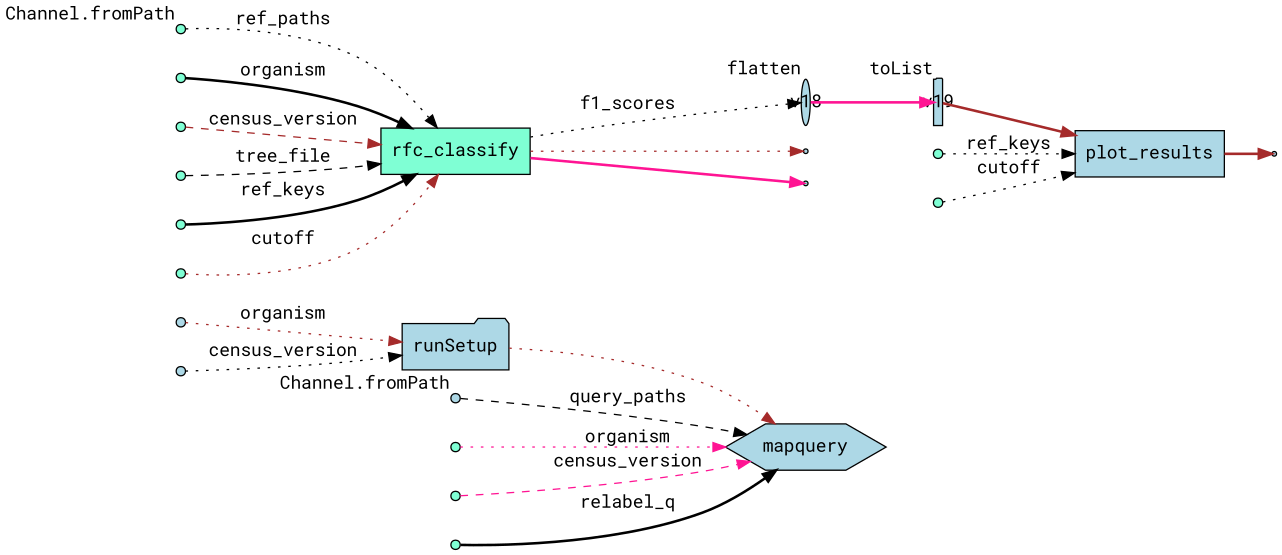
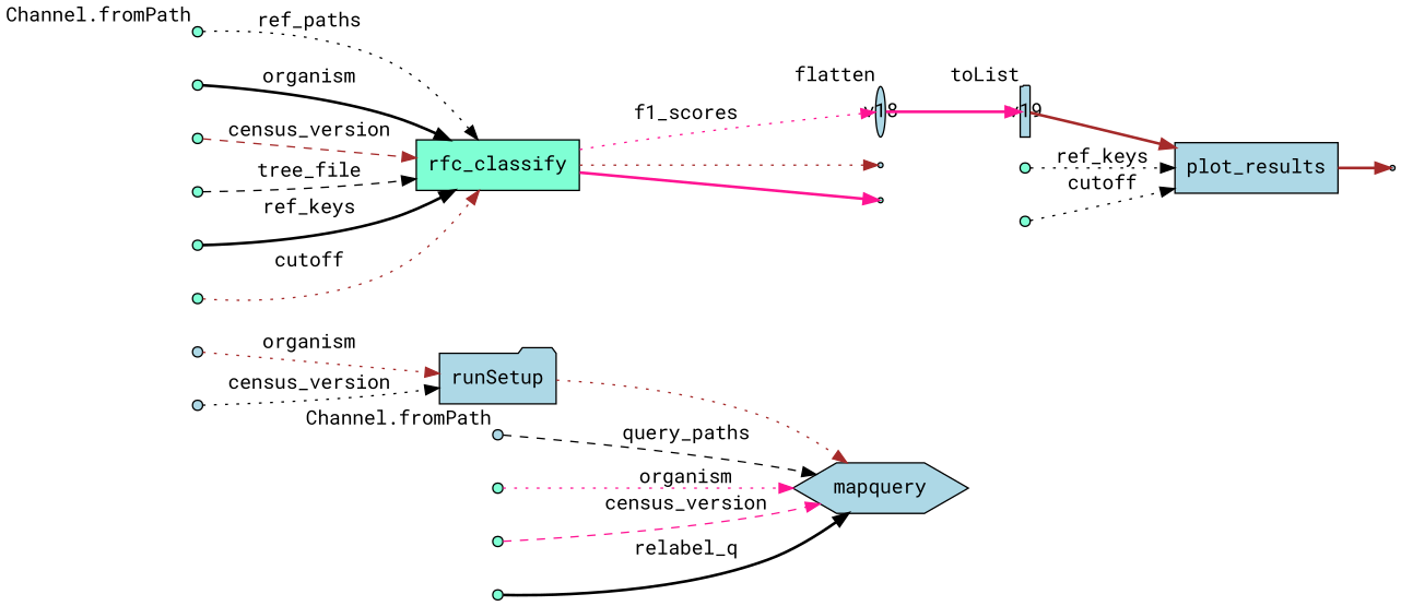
  digraph {
    fontname="Roboto Mono"
    rankdir=LR
    node [fillcolor=aquamarine fixedsize=true fontname="Roboto Mono" shape=point style=filled]
    edge [color=black fontname="Roboto Mono" style=dotted]
    v0 [fillcolor=lightblue width=0.1]
    n2 [fillcolor=lightblue label=runSetup shape=folder fixedsize=""]
    n3 [fillcolor=lightblue label=mapquery shape=hexagon fixedsize=""]
    v1 [fillcolor=lightblue width=0.1]
    v3 [fillcolor=lightblue width=0.1 xlabel="Channel.fromPath"]
    v4 [width=0.1 xlabel="Channel.fromPath"]
    n7 [label=rfc_classify shape=box fixedsize=""]
    v18 [fillcolor=lightblue shape=ellipse width=0.1 xlabel=flatten]
    v17 [fillcolor=lightblue fixedsize=""]
    v16 [fixedsize=""]
    v19 [fillcolor=lightblue shape=folder width=0.1 xlabel=toList]
    v5 [width=0.1]
    v6 [width=0.1]
    v7 [width=0.1]
    v10 [width=0.1]
    v11 [width=0.1]
    v12 [width=0.1]
    v13 [width=0.1]
    v14 [width=0.1]
    n20 [fillcolor=lightblue label=plot_results shape=box fixedsize=""]
    v23 [fillcolor=lightblue fixedsize=""]
    v20 [width=0.1]
    v21 [width=0.1]
    v0 -> n2 [color=brown label=organism]
    n2 -> n3 [color=brown]
    v1 -> n2 [label=census_version]
    v3 -> n3 [label=query_paths style=dashed]
    v4 -> n7 [label=ref_paths]
-   n7 -> v18 [label=f1_scores]
+   n7 -> v18 [color=deeppink label=f1_scores]
    n7 -> v17 [color=brown]
    n7 -> v16 [color=deeppink style=bold]
    v18 -> v19 [color=deeppink style=bold]
    v19 -> n20 [color=brown style=bold]
    v5 -> n3 [color=deeppink label=organism]
    v6 -> n3 [color=deeppink label=census_version style=dashed]
    v7 -> n3 [label=relabel_q style=bold]
    v10 -> n7 [label=organism style=bold]
    v11 -> n7 [color=brown label=census_version style=dashed]
    v12 -> n7 [label=tree_file style=dashed]
    v13 -> n7 [label=ref_keys style=bold]
    v14 -> n7 [color=brown label=cutoff]
    n20 -> v23 [color=brown style=bold]
    v20 -> n20 [label=ref_keys]
    v21 -> n20 [label=cutoff]
  }
